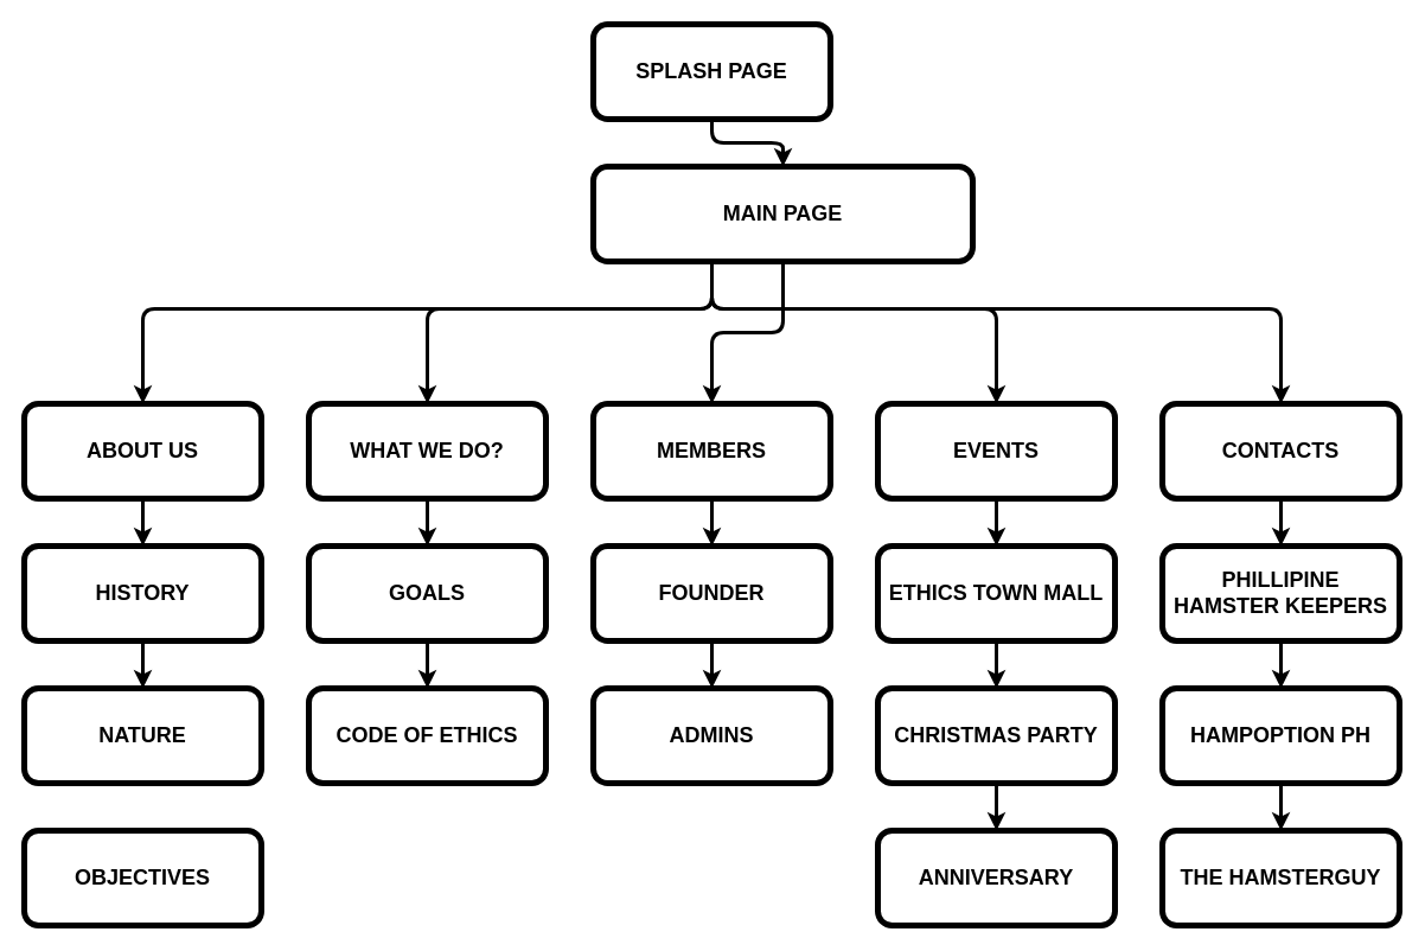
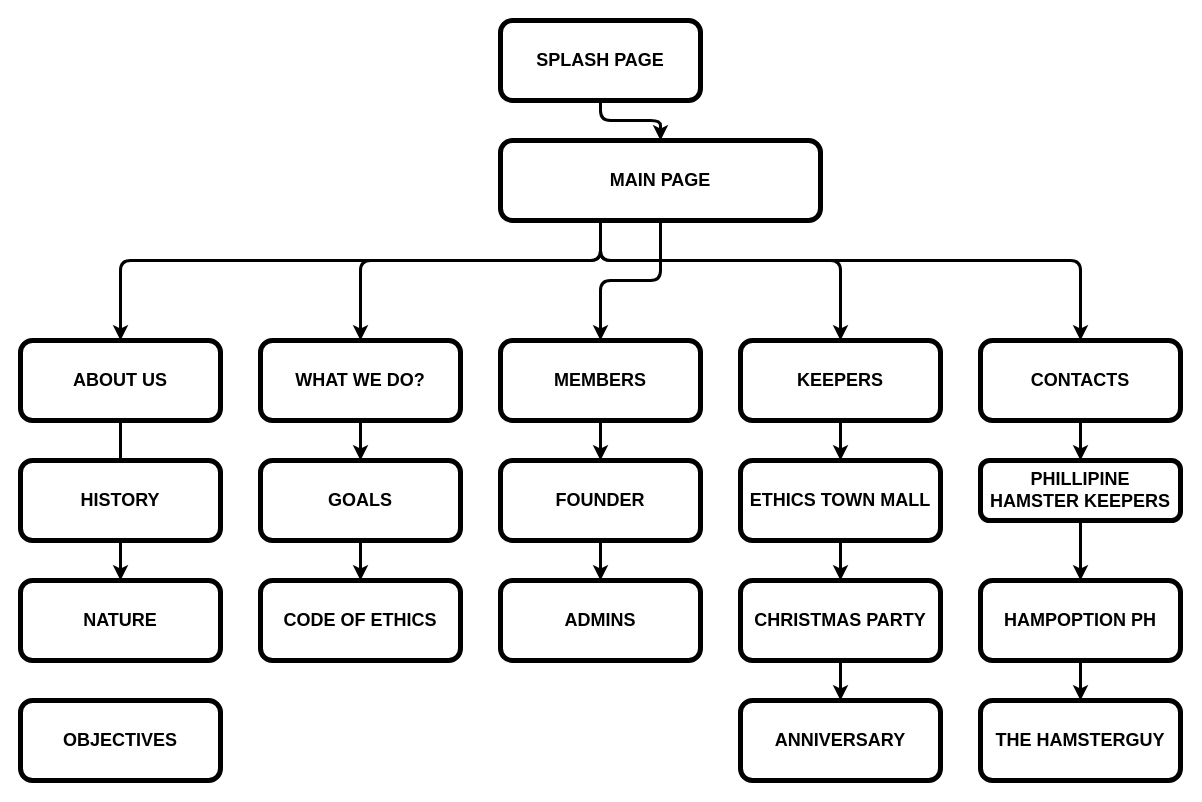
  <mxCell id="0" />
  <mxCell id="1" parent="0" />
  <mxCell id="2" style="edgeStyle=orthogonalEdgeStyle;rounded=1;orthogonalLoop=1;jettySize=auto;html=1;entryX=0.5;entryY=0;entryDx=0;entryDy=0;fontSize=18;strokeWidth=3;" edge="1" parent="1" source="3" target="9"><mxGeometry relative="1" as="geometry" /></mxCell>
  <mxCell id="3" value="&lt;b&gt;&lt;font style=&quot;font-size: 18px&quot;&gt;SPLASH PAGE&lt;/font&gt;&lt;/b&gt;" style="rounded=1;whiteSpace=wrap;html=1;strokeWidth=5;" vertex="1" parent="1"><mxGeometry x="500" y="20" width="200" height="80" as="geometry" /></mxCell>
  <mxCell id="4" style="edgeStyle=orthogonalEdgeStyle;rounded=1;orthogonalLoop=1;jettySize=auto;html=1;entryX=0.5;entryY=0;entryDx=0;entryDy=0;fontSize=18;strokeWidth=3;" edge="1" parent="1" source="9" target="11"><mxGeometry relative="1" as="geometry"><Array as="points"><mxPoint x="600" y="260" /><mxPoint x="120" y="260" /></Array></mxGeometry></mxCell>
  <mxCell id="5" style="edgeStyle=orthogonalEdgeStyle;rounded=1;orthogonalLoop=1;jettySize=auto;html=1;entryX=0.5;entryY=0;entryDx=0;entryDy=0;fontSize=18;strokeWidth=3;" edge="1" parent="1" source="9" target="19"><mxGeometry relative="1" as="geometry"><Array as="points"><mxPoint x="600" y="260" /><mxPoint x="1080" y="260" /></Array></mxGeometry></mxCell>
  <mxCell id="6" style="edgeStyle=orthogonalEdgeStyle;rounded=1;orthogonalLoop=1;jettySize=auto;html=1;entryX=0.5;entryY=0;entryDx=0;entryDy=0;fontSize=18;strokeWidth=3;" edge="1" parent="1" source="9" target="17"><mxGeometry relative="1" as="geometry"><Array as="points"><mxPoint x="600" y="260" /><mxPoint x="840" y="260" /></Array></mxGeometry></mxCell>
  <mxCell id="7" style="edgeStyle=orthogonalEdgeStyle;rounded=1;orthogonalLoop=1;jettySize=auto;html=1;entryX=0.5;entryY=0;entryDx=0;entryDy=0;fontSize=18;strokeWidth=3;" edge="1" parent="1" source="9" target="15"><mxGeometry relative="1" as="geometry" /></mxCell>
  <mxCell id="8" style="edgeStyle=orthogonalEdgeStyle;rounded=1;orthogonalLoop=1;jettySize=auto;html=1;entryX=0.5;entryY=0;entryDx=0;entryDy=0;fontSize=18;strokeWidth=3;" edge="1" parent="1" source="9" target="13"><mxGeometry relative="1" as="geometry"><Array as="points"><mxPoint x="600" y="260" /><mxPoint x="360" y="260" /></Array></mxGeometry></mxCell>
  <mxCell id="9" value="&lt;b&gt;&lt;font style=&quot;font-size: 18px&quot;&gt;MAIN PAGE&lt;/font&gt;&lt;/b&gt;" style="rounded=1;whiteSpace=wrap;html=1;strokeWidth=5;" vertex="1" parent="1"><mxGeometry x="500" y="140" width="320" height="80" as="geometry" /></mxCell>
- <mxCell id="10" style="edgeStyle=orthogonalEdgeStyle;rounded=1;orthogonalLoop=1;jettySize=auto;html=1;entryX=0.5;entryY=0;entryDx=0;entryDy=0;fontSize=18;strokeWidth=3;" edge="1" parent="1" source="11" target="21"><mxGeometry relative="1" as="geometry" /></mxCell>
+ <mxCell id="10" style="edgeStyle=orthogonalEdgeStyle;rounded=1;orthogonalLoop=1;jettySize=auto;html=1;entryX=0.5;entryY=0;entryDx=0;entryDy=0;fontSize=18;strokeWidth=3;endArrow=none;" edge="1" parent="1" source="11" target="21"><mxGeometry relative="1" as="geometry" /></mxCell>
  <mxCell id="11" value="&lt;b&gt;&lt;font style=&quot;font-size: 18px&quot;&gt;ABOUT US&lt;/font&gt;&lt;/b&gt;" style="rounded=1;whiteSpace=wrap;html=1;strokeWidth=5;" vertex="1" parent="1"><mxGeometry x="20" y="340" width="200" height="80" as="geometry" /></mxCell>
  <mxCell id="12" style="edgeStyle=orthogonalEdgeStyle;rounded=1;orthogonalLoop=1;jettySize=auto;html=1;entryX=0.5;entryY=0;entryDx=0;entryDy=0;fontSize=18;strokeWidth=3;" edge="1" parent="1" source="13" target="25"><mxGeometry relative="1" as="geometry" /></mxCell>
  <mxCell id="13" value="&lt;b&gt;&lt;font style=&quot;font-size: 18px&quot;&gt;WHAT WE DO?&lt;/font&gt;&lt;/b&gt;" style="rounded=1;whiteSpace=wrap;html=1;strokeWidth=5;" vertex="1" parent="1"><mxGeometry x="260" y="340" width="200" height="80" as="geometry" /></mxCell>
  <mxCell id="14" value="" style="edgeStyle=orthogonalEdgeStyle;rounded=1;orthogonalLoop=1;jettySize=auto;html=1;fontSize=18;strokeWidth=3;" edge="1" parent="1" target="28"><mxGeometry relative="1" as="geometry"><mxPoint x="600" y="420" as="sourcePoint" /><Array as="points"><mxPoint x="600" y="460" /><mxPoint x="600" y="460" /></Array></mxGeometry></mxCell>
  <mxCell id="15" value="&lt;b&gt;&lt;font style=&quot;font-size: 18px&quot;&gt;MEMBERS&lt;/font&gt;&lt;/b&gt;" style="rounded=1;whiteSpace=wrap;html=1;strokeWidth=5;" vertex="1" parent="1"><mxGeometry x="500" y="340" width="200" height="80" as="geometry" /></mxCell>
  <mxCell id="16" value="" style="edgeStyle=orthogonalEdgeStyle;rounded=1;orthogonalLoop=1;jettySize=auto;html=1;fontSize=18;strokeWidth=3;" edge="1" parent="1" source="17" target="31"><mxGeometry relative="1" as="geometry" /></mxCell>
- <mxCell id="17" value="&lt;b&gt;&lt;font style=&quot;font-size: 18px&quot;&gt;EVENTS&lt;/font&gt;&lt;/b&gt;" style="rounded=1;whiteSpace=wrap;html=1;strokeWidth=5;" vertex="1" parent="1"><mxGeometry x="740" y="340" width="200" height="80" as="geometry" /></mxCell>
+ <mxCell id="17" value="&lt;b&gt;&lt;font style=&quot;font-size: 18px&quot;&gt;KEEPERS&lt;/font&gt;&lt;/b&gt;" style="rounded=1;whiteSpace=wrap;html=1;strokeWidth=5;" vertex="1" parent="1"><mxGeometry x="740" y="340" width="200" height="80" as="geometry" /></mxCell>
  <mxCell id="18" style="edgeStyle=orthogonalEdgeStyle;rounded=1;orthogonalLoop=1;jettySize=auto;html=1;entryX=0.5;entryY=0;entryDx=0;entryDy=0;fontSize=18;strokeWidth=3;" edge="1" parent="1" source="19" target="36"><mxGeometry relative="1" as="geometry" /></mxCell>
  <mxCell id="19" value="&lt;b&gt;&lt;font style=&quot;font-size: 18px&quot;&gt;CONTACTS&lt;/font&gt;&lt;/b&gt;" style="rounded=1;whiteSpace=wrap;html=1;strokeWidth=5;" vertex="1" parent="1"><mxGeometry x="980" y="340" width="200" height="80" as="geometry" /></mxCell>
  <mxCell id="20" style="edgeStyle=orthogonalEdgeStyle;rounded=1;orthogonalLoop=1;jettySize=auto;html=1;entryX=0.5;entryY=0;entryDx=0;entryDy=0;fontSize=18;strokeWidth=3;" edge="1" parent="1" source="21" target="22"><mxGeometry relative="1" as="geometry" /></mxCell>
  <mxCell id="21" value="&lt;b&gt;&lt;font style=&quot;font-size: 18px&quot;&gt;HISTORY&lt;/font&gt;&lt;/b&gt;" style="rounded=1;whiteSpace=wrap;html=1;strokeWidth=5;" vertex="1" parent="1"><mxGeometry x="20" y="460" width="200" height="80" as="geometry" /></mxCell>
  <mxCell id="22" value="&lt;b&gt;&lt;font style=&quot;font-size: 18px&quot;&gt;NATURE&lt;/font&gt;&lt;/b&gt;" style="rounded=1;whiteSpace=wrap;html=1;strokeWidth=5;" vertex="1" parent="1"><mxGeometry x="20" y="580" width="200" height="80" as="geometry" /></mxCell>
  <mxCell id="23" value="&lt;b&gt;&lt;font style=&quot;font-size: 18px&quot;&gt;OBJECTIVES&lt;/font&gt;&lt;/b&gt;" style="rounded=1;whiteSpace=wrap;html=1;strokeWidth=5;" vertex="1" parent="1"><mxGeometry x="20" y="700" width="200" height="80" as="geometry" /></mxCell>
  <mxCell id="24" style="edgeStyle=orthogonalEdgeStyle;rounded=1;orthogonalLoop=1;jettySize=auto;html=1;entryX=0.5;entryY=0;entryDx=0;entryDy=0;fontSize=18;strokeWidth=3;" edge="1" parent="1" source="25" target="26"><mxGeometry relative="1" as="geometry" /></mxCell>
  <mxCell id="25" value="&lt;b&gt;&lt;font style=&quot;font-size: 18px&quot;&gt;GOALS&lt;/font&gt;&lt;/b&gt;" style="rounded=1;whiteSpace=wrap;html=1;strokeWidth=5;" vertex="1" parent="1"><mxGeometry x="260" y="460" width="200" height="80" as="geometry" /></mxCell>
  <mxCell id="26" value="&lt;b&gt;&lt;font style=&quot;font-size: 18px&quot;&gt;CODE OF ETHICS&lt;/font&gt;&lt;/b&gt;" style="rounded=1;whiteSpace=wrap;html=1;strokeWidth=5;" vertex="1" parent="1"><mxGeometry x="260" y="580" width="200" height="80" as="geometry" /></mxCell>
  <mxCell id="27" style="edgeStyle=orthogonalEdgeStyle;rounded=1;orthogonalLoop=1;jettySize=auto;html=1;entryX=0.5;entryY=0;entryDx=0;entryDy=0;fontSize=18;strokeWidth=3;" edge="1" parent="1" source="28" target="29"><mxGeometry relative="1" as="geometry" /></mxCell>
  <mxCell id="28" value="&lt;b&gt;&lt;font style=&quot;font-size: 18px&quot;&gt;FOUNDER&lt;/font&gt;&lt;/b&gt;" style="rounded=1;whiteSpace=wrap;html=1;strokeWidth=5;" vertex="1" parent="1"><mxGeometry x="500" y="460" width="200" height="80" as="geometry" /></mxCell>
  <mxCell id="29" value="&lt;b&gt;&lt;font style=&quot;font-size: 18px&quot;&gt;ADMINS&lt;/font&gt;&lt;/b&gt;" style="rounded=1;whiteSpace=wrap;html=1;strokeWidth=5;" vertex="1" parent="1"><mxGeometry x="500" y="580" width="200" height="80" as="geometry" /></mxCell>
  <mxCell id="30" value="" style="edgeStyle=orthogonalEdgeStyle;rounded=1;orthogonalLoop=1;jettySize=auto;html=1;fontSize=18;strokeWidth=3;" edge="1" parent="1" source="31" target="33"><mxGeometry relative="1" as="geometry" /></mxCell>
  <mxCell id="31" value="&lt;b&gt;&lt;font style=&quot;font-size: 18px&quot;&gt;ETHICS TOWN MALL&lt;/font&gt;&lt;/b&gt;" style="rounded=1;whiteSpace=wrap;html=1;strokeWidth=5;" vertex="1" parent="1"><mxGeometry x="740" y="460" width="200" height="80" as="geometry" /></mxCell>
  <mxCell id="32" style="edgeStyle=orthogonalEdgeStyle;rounded=1;orthogonalLoop=1;jettySize=auto;html=1;entryX=0.5;entryY=0;entryDx=0;entryDy=0;fontSize=18;strokeWidth=3;" edge="1" parent="1" source="33" target="34"><mxGeometry relative="1" as="geometry" /></mxCell>
  <mxCell id="33" value="&lt;b&gt;&lt;font style=&quot;font-size: 18px&quot;&gt;CHRISTMAS PARTY&lt;/font&gt;&lt;/b&gt;" style="rounded=1;whiteSpace=wrap;html=1;strokeWidth=5;" vertex="1" parent="1"><mxGeometry x="740" y="580" width="200" height="80" as="geometry" /></mxCell>
  <mxCell id="34" value="&lt;b&gt;&lt;font style=&quot;font-size: 18px&quot;&gt;ANNIVERSARY&lt;/font&gt;&lt;/b&gt;" style="rounded=1;whiteSpace=wrap;html=1;strokeWidth=5;" vertex="1" parent="1"><mxGeometry x="740" y="700" width="200" height="80" as="geometry" /></mxCell>
  <mxCell id="35" style="edgeStyle=orthogonalEdgeStyle;rounded=1;orthogonalLoop=1;jettySize=auto;html=1;entryX=0.5;entryY=0;entryDx=0;entryDy=0;fontSize=18;strokeWidth=3;" edge="1" parent="1" source="36" target="38"><mxGeometry relative="1" as="geometry" /></mxCell>
- <mxCell id="36" value="&lt;b&gt;&lt;font style=&quot;font-size: 18px&quot;&gt;PHILLIPINE &lt;br&gt;HAMSTER KEEPERS&lt;/font&gt;&lt;/b&gt;" style="rounded=1;whiteSpace=wrap;html=1;strokeWidth=5;" vertex="1" parent="1"><mxGeometry x="980" y="460" width="200" height="80" as="geometry" /></mxCell>
+ <mxCell id="36" value="&lt;b&gt;&lt;font style=&quot;font-size: 18px&quot;&gt;PHILLIPINE &lt;br&gt;HAMSTER KEEPERS&lt;/font&gt;&lt;/b&gt;" style="rounded=1;whiteSpace=wrap;html=1;strokeWidth=5;" vertex="1" parent="1"><mxGeometry x="980" y="460" width="200" height="60" as="geometry" /></mxCell>
  <mxCell id="37" style="edgeStyle=orthogonalEdgeStyle;rounded=1;orthogonalLoop=1;jettySize=auto;html=1;fontSize=18;strokeWidth=3;" edge="1" parent="1" source="38" target="39"><mxGeometry relative="1" as="geometry" /></mxCell>
  <mxCell id="38" value="&lt;span style=&quot;font-size: 18px&quot;&gt;&lt;b&gt;HAMPOPTION PH&lt;/b&gt;&lt;/span&gt;" style="rounded=1;whiteSpace=wrap;html=1;strokeWidth=5;" vertex="1" parent="1"><mxGeometry x="980" y="580" width="200" height="80" as="geometry" /></mxCell>
  <mxCell id="39" value="&lt;span style=&quot;font-size: 18px&quot;&gt;&lt;b&gt;THE HAMSTERGUY&lt;/b&gt;&lt;/span&gt;" style="rounded=1;whiteSpace=wrap;html=1;strokeWidth=5;" vertex="1" parent="1"><mxGeometry x="980" y="700" width="200" height="80" as="geometry" /></mxCell>
